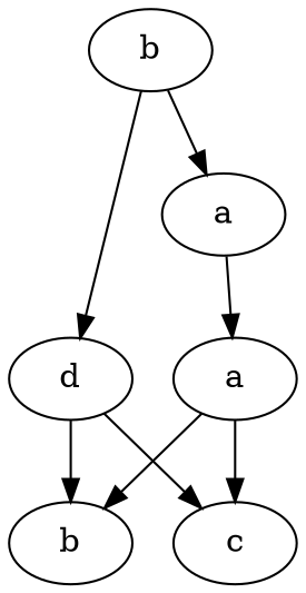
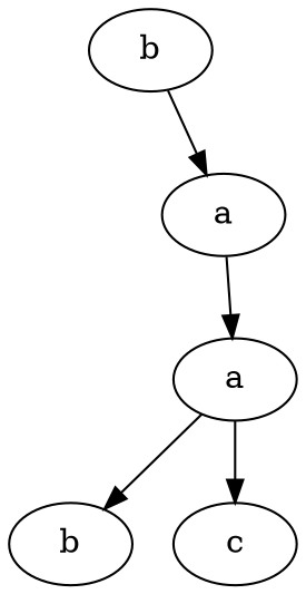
  digraph {
    n1 [label=b]
    n2 [label=a]
-   n3 [label=d]
    n4 [label=a]
    n5 [label=b]
    n6 [label=c]
    n1 -> n2
-   n1 -> n3
    n2 -> n4
-   n3 -> n5
-   n3 -> n6
    n4 -> n5
    n4 -> n6
  }
